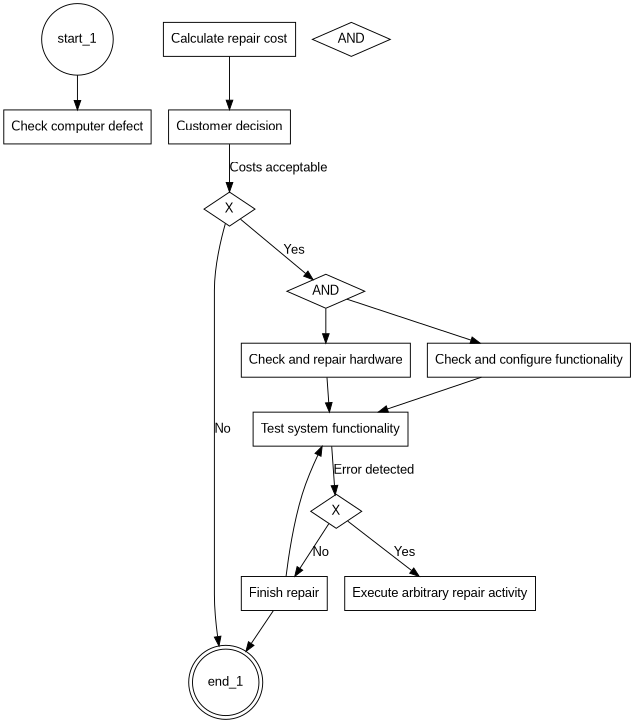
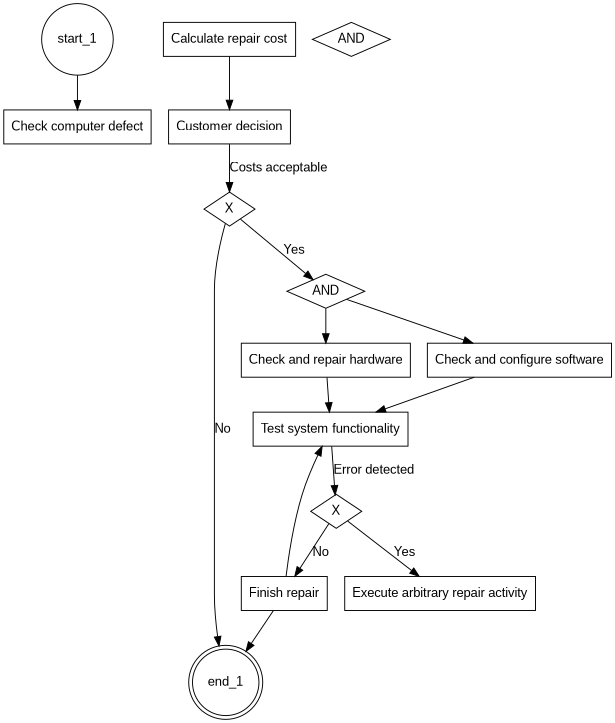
  digraph {
    fontname="Liberation Sans"
    rankdir=TB
    node [fontname="Liberation Sans" shape=rectangle]
    edge [fontname="Liberation Sans"]
    start_1 [shape=circle]
    "Check computer defect"
    end_1 [shape=doublecircle]
    n4 [label=X shape=diamond]
    n5 [label=AND shape=diamond]
    "Check and repair hardware"
-   "Check and configure software" [label="Check and configure functionality"]
+   "Check and configure software"
    n8 [label=X shape=diamond]
    "Execute arbitrary repair activity"
    "Finish repair"
    "Test system functionality"
    n12 [label=AND shape=diamond]
    "Calculate repair cost"
    "Customer decision"
    start_1 -> "Check computer defect"
    n4 -> end_1 [label=No]
    n4 -> n5 [label=Yes]
    n5 -> "Check and repair hardware"
    n5 -> "Check and configure software"
    "Check and repair hardware" -> "Test system functionality"
    "Check and configure software" -> "Test system functionality"
    n8 -> "Execute arbitrary repair activity" [label=Yes]
    n8 -> "Finish repair" [label=No]
    "Finish repair" -> end_1
    "Finish repair" -> "Test system functionality"
    "Test system functionality" -> n8 [label="Error detected"]
    "Calculate repair cost" -> "Customer decision"
    "Customer decision" -> n4 [label="Costs acceptable"]
  }
